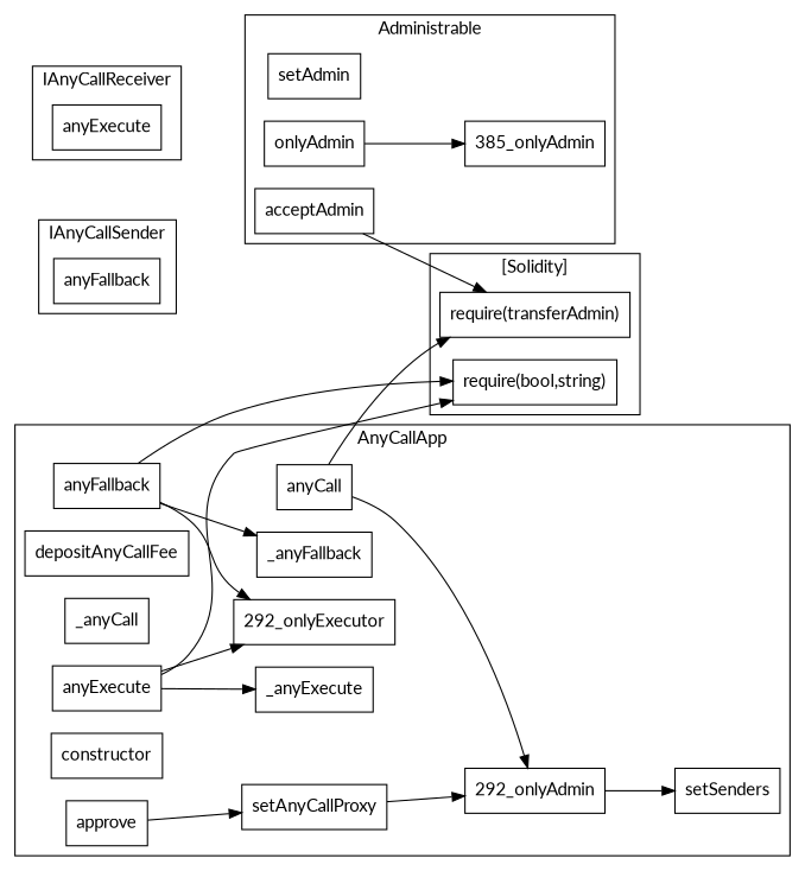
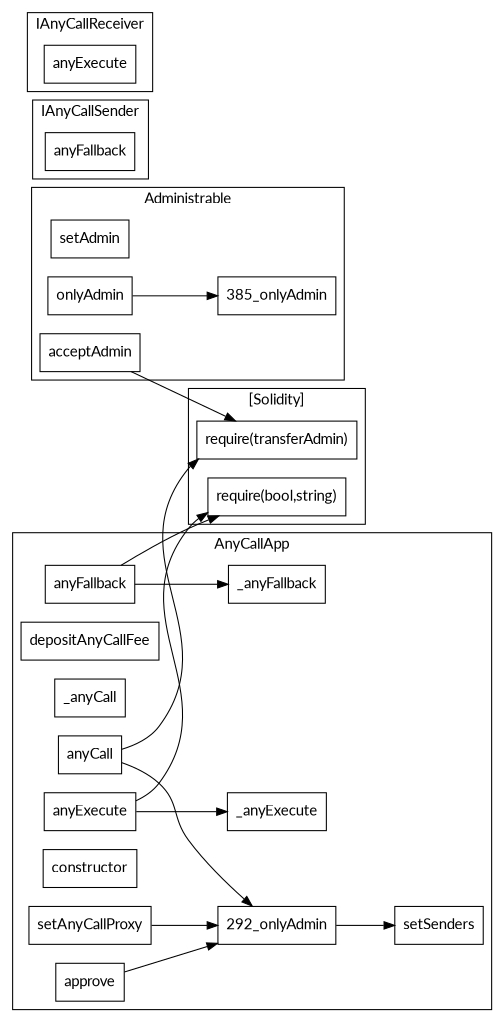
  strict digraph {
    fontname=Lato
    rankdir=LR
    node [fontname=Lato shape=box]
    edge [fontname=Lato]
    n1 [label=setAdmin]
    n2 [label=onlyAdmin]
    "385_onlyAdmin"
    n4 [label=acceptAdmin]
    n5 [label=anyFallback]
    n6 [label=anyExecute]
    n7 [label=_anyFallback]
    n8 [label=approve]
    "292_onlyAdmin"
    n10 [label=_anyExecute]
    n11 [label=depositAnyCallFee]
    n12 [label=_anyCall]
    n13 [label=anyFallback]
-   "292_onlyExecutor"
    n15 [label=setAnyCallProxy]
    n16 [label=setSenders]
    n17 [label=constructor]
    n18 [label=anyExecute]
    n19 [label=anyCall]
    n20 [label="require(transferAdmin)"]
    "require(bool,string)"
    subgraph cluster_1 {
      label=Administrable
      n1
      n2
      "385_onlyAdmin"
      n4
    }
    subgraph cluster_2 {
      label=IAnyCallSender
      n5
    }
    subgraph cluster_3 {
      label=IAnyCallReceiver
      n6
    }
    subgraph cluster_4 {
      label=AnyCallApp
      n7
      n8
      "292_onlyAdmin"
      n10
      n11
      n12
      n13
-     "292_onlyExecutor"
      n15
      n16
      n17
      n18
      n19
    }
    subgraph cluster_5 {
      label="[Solidity]"
      n20
      "require(bool,string)"
    }
    n2 -> "385_onlyAdmin"
    n4 -> n20
-   n8 -> n15
+   n8 -> "292_onlyAdmin"
    "292_onlyAdmin" -> n16
    n13 -> n7
-   n13 -> "292_onlyExecutor"
    n13 -> "require(bool,string)"
    n15 -> "292_onlyAdmin"
    n18 -> n10
-   n18 -> "292_onlyExecutor"
    n18 -> "require(bool,string)"
    n19 -> "292_onlyAdmin"
    n19 -> n20
  }
